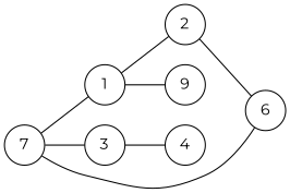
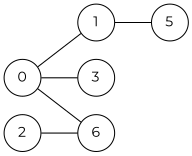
  graph {
    fontname=Montserrat
    rankdir=LR
    node [fontname=Montserrat shape=circle]
    edge [fontname=Montserrat]
-   0 [label=7]
+   0
    1
    3
    6
    2
-   5 [label=9]
-   4
+   5
    0 -- 1
    0 -- 3
    0 -- 6
-   1 -- 2
    1 -- 5
-   3 -- 4
    2 -- 6
  }
